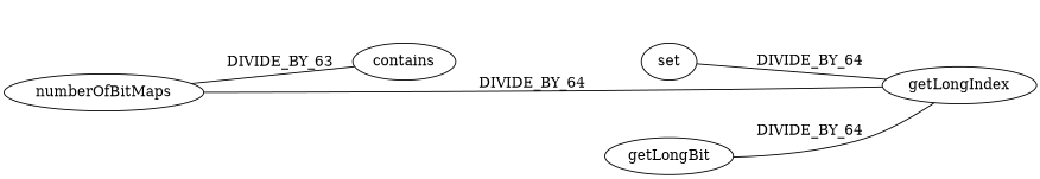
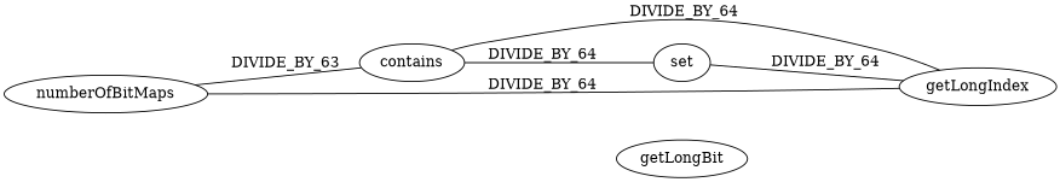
  digraph {
    rankdir=LR
    edge [dir=none]
    numberOfBitMaps
    contains
    getLongIndex
    set
    getLongBit
    numberOfBitMaps -> contains [label=" DIVIDE_BY_63"]
    numberOfBitMaps -> getLongIndex [label=" DIVIDE_BY_64"]
-   getLongBit -> getLongIndex [label=" DIVIDE_BY_64"]
+   contains -> getLongIndex [label=" DIVIDE_BY_64"]
+   contains -> set [label=" DIVIDE_BY_64"]
    set -> getLongIndex [label=" DIVIDE_BY_64"]
  }
